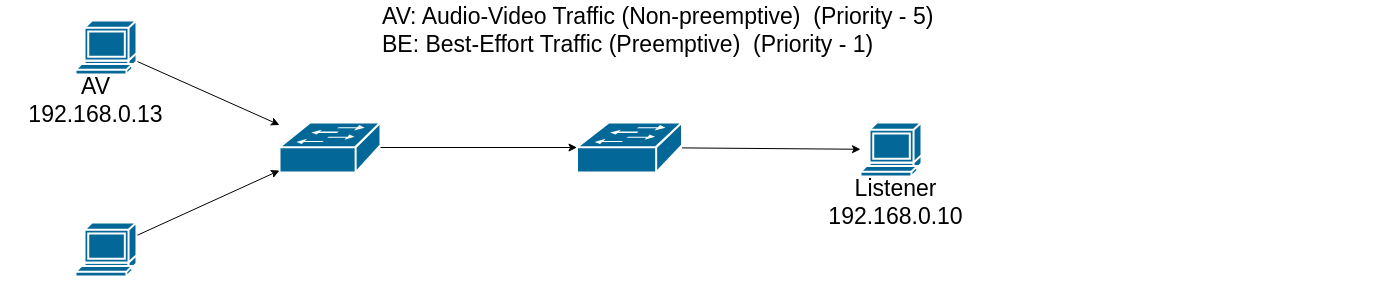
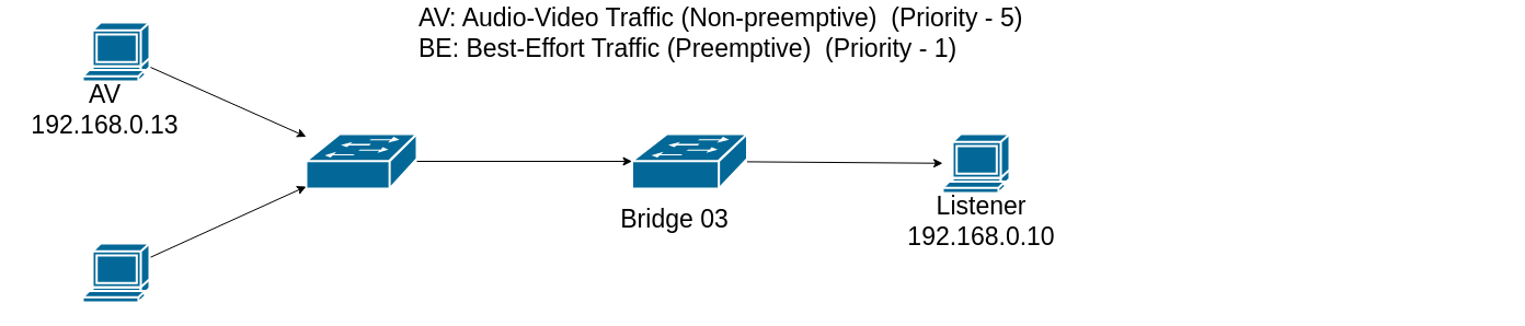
  <mxCell id="0" />
  <mxCell id="1" parent="0" />
  <mxCell id="2" style="edgeStyle=none;html=1;rounded=0;" edge="1" parent="1" source="3" target="6"><mxGeometry relative="1" as="geometry" /></mxCell>
  <mxCell id="3" value="" style="shape=mxgraph.cisco.computers_and_peripherals.terminal;sketch=0;html=1;pointerEvents=1;dashed=0;fillColor=#036897;strokeColor=#ffffff;strokeWidth=2;verticalLabelPosition=bottom;verticalAlign=top;align=center;outlineConnect=0;direction=east;" parent="1" vertex="1"><mxGeometry x="75" y="20" width="61" height="54" as="geometry" /></mxCell>
  <mxCell id="4" value="" style="shape=mxgraph.cisco.computers_and_peripherals.terminal;sketch=0;html=1;pointerEvents=1;dashed=0;fillColor=#036897;strokeColor=#ffffff;strokeWidth=2;verticalLabelPosition=bottom;verticalAlign=top;align=center;outlineConnect=0;direction=east;" parent="1" vertex="1"><mxGeometry x="860" y="122" width="61" height="54" as="geometry" /></mxCell>
  <mxCell id="5" style="edgeStyle=none;html=1;" edge="1" parent="1" source="6" target="8"><mxGeometry relative="1" as="geometry" /></mxCell>
  <mxCell id="6" value="" style="shape=mxgraph.cisco.switches.workgroup_switch;sketch=0;html=1;pointerEvents=1;dashed=0;fillColor=#036897;strokeColor=#ffffff;strokeWidth=2;verticalLabelPosition=bottom;verticalAlign=top;align=center;outlineConnect=0;direction=east;" parent="1" vertex="1"><mxGeometry x="279" y="122" width="101" height="50" as="geometry" /></mxCell>
  <mxCell id="7" style="edgeStyle=none;html=1;" edge="1" parent="1" source="8" target="4"><mxGeometry relative="1" as="geometry" /></mxCell>
  <mxCell id="8" value="" style="shape=mxgraph.cisco.switches.workgroup_switch;sketch=0;html=1;pointerEvents=1;dashed=0;fillColor=#036897;strokeColor=#ffffff;strokeWidth=2;verticalLabelPosition=bottom;verticalAlign=top;align=center;outlineConnect=0;direction=east;" parent="1" vertex="1"><mxGeometry x="576.5" y="122" width="105" height="50" as="geometry" /></mxCell>
+ <mxCell id="9" value="&lt;font style=&quot;font-size: 23px&quot;&gt;Bridge 03&lt;br&gt;&lt;/font&gt;" style="text;html=1;resizable=0;autosize=1;align=center;verticalAlign=middle;points=[];fillColor=none;strokeColor=none;rounded=0;" parent="1" vertex="1"><mxGeometry x="560" y="190" width="110" height="20" as="geometry" /></mxCell>
  <mxCell id="10" value="&lt;font style=&quot;font-size: 23px&quot;&gt;AV&lt;br&gt;192.168.0.13&lt;br&gt;&lt;/font&gt;" style="text;html=1;resizable=0;autosize=1;align=center;verticalAlign=middle;points=[];fillColor=none;strokeColor=none;rounded=0;" parent="1" vertex="1"><mxGeometry x="20" y="80" width="150" height="40" as="geometry" /></mxCell>
  <mxCell id="11" value="&lt;font style=&quot;font-size: 23px&quot;&gt;Listener&lt;br&gt;192.168.0.10&lt;br&gt;&lt;/font&gt;" style="text;html=1;resizable=0;autosize=1;align=center;verticalAlign=middle;points=[];fillColor=none;strokeColor=none;rounded=0;" parent="1" vertex="1"><mxGeometry x="820" y="182" width="150" height="40" as="geometry" /></mxCell>
  <mxCell id="12" style="edgeStyle=none;html=1;" edge="1" parent="1" source="13" target="6"><mxGeometry relative="1" as="geometry" /></mxCell>
  <mxCell id="13" value="" style="shape=mxgraph.cisco.computers_and_peripherals.terminal;sketch=0;html=1;pointerEvents=1;dashed=0;fillColor=#036897;strokeColor=#ffffff;strokeWidth=2;verticalLabelPosition=bottom;verticalAlign=top;align=center;outlineConnect=0;direction=east;" vertex="1" parent="1"><mxGeometry x="75" y="222" width="61" height="54" as="geometry" /></mxCell>
  <mxCell id="14" value="&lt;font style=&quot;font-size: 23px&quot;&gt;AV: Audio-Video Traffic (Non-preemptive)&amp;nbsp; (Priority - 5)&lt;br&gt;BE: Best-Effort Traffic (Preemptive)&amp;nbsp; (Priority - 1)&amp;nbsp;&lt;/font&gt;" style="text;html=1;strokeColor=none;fillColor=none;align=left;verticalAlign=middle;whiteSpace=wrap;rounded=0;" vertex="1" parent="1"><mxGeometry x="380" y="20" width="990" height="20" as="geometry" /></mxCell>
